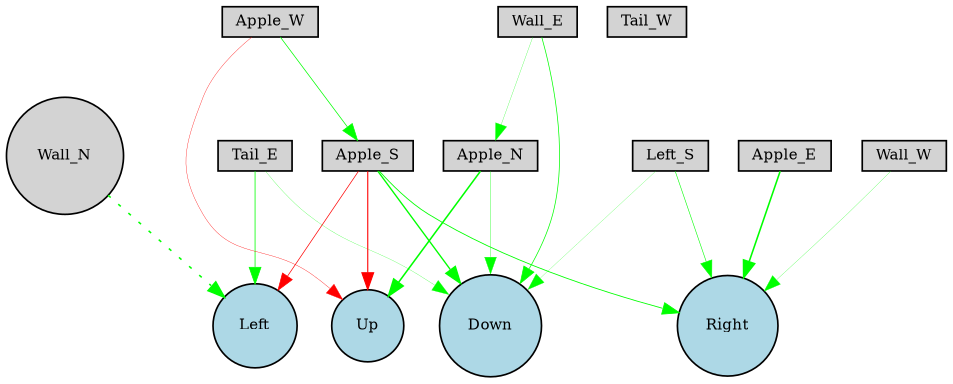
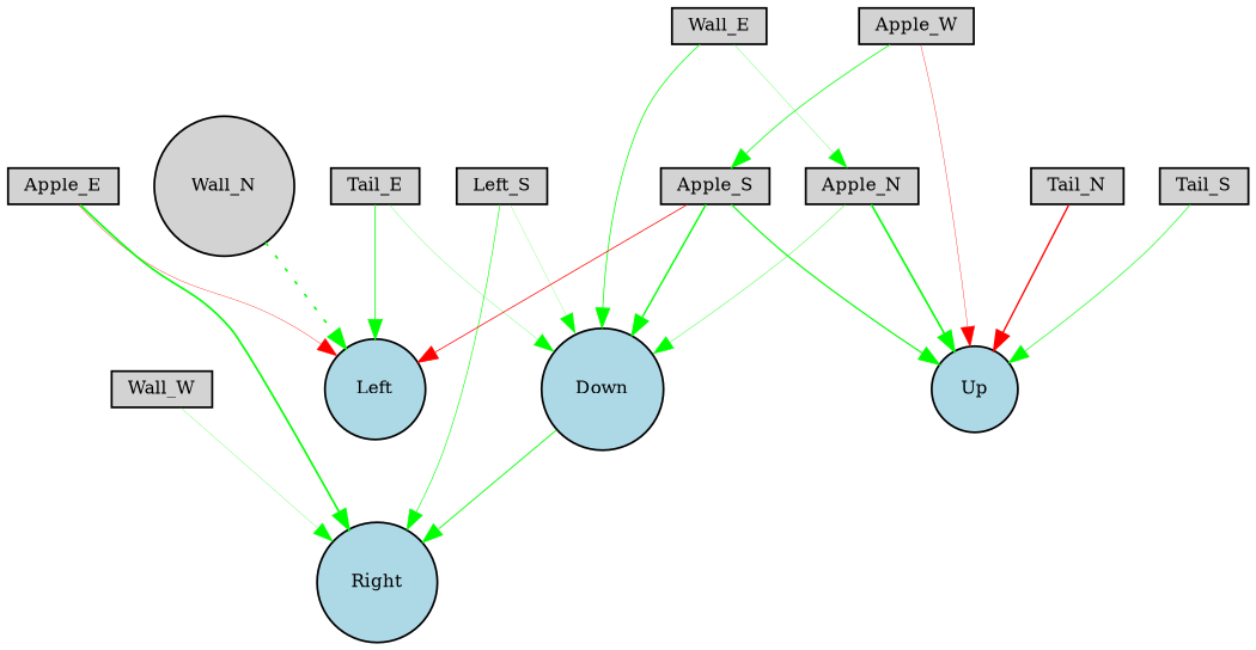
  digraph {
    fontname="DejaVu Serif"
    node [fillcolor=lightgray fontname="DejaVu Serif" fontsize=9 shape=box style=filled]
    edge [color=green fontname="DejaVu Serif" style=solid]
    Wall_N [height=0.2 shape=circle width=0.2]
    Left [fillcolor=lightblue height=0.2 shape=circle width=0.2]
    n3 [height=0.2 label=Left_S width=0.2]
    Down [fillcolor=lightblue height=0.2 shape=circle width=0.2]
    Right [fillcolor=lightblue height=0.2 shape=circle width=0.2]
    Wall_E [height=0.2 width=0.2]
    Apple_N [height=0.2 width=0.2]
    Wall_W [height=0.2 width=0.2]
+   Tail_N [height=0.2 width=0.2]
    Up [fillcolor=lightblue height=0.2 shape=circle width=0.2]
+   Tail_S [height=0.2 width=0.2]
    Tail_E [height=0.2 width=0.2]
-   Tail_W [height=0.2 width=0.2]
    Apple_S [height=0.2 width=0.2]
    Apple_E [height=0.2 width=0.2]
    Apple_W [height=0.2 width=0.2]
    Wall_N -> Left [penwidth=0.9084793492630264 style=dotted]
    n3 -> Down [penwidth=0.11484714500637705]
    n3 -> Right [penwidth=0.34446650772283]
    Wall_E -> Down [penwidth=0.43257292076912646]
    Wall_E -> Apple_N [penwidth=0.1533693665555394]
    Apple_N -> Down [penwidth=0.2134600545248626]
    Apple_N -> Up [penwidth=0.9243637562689343]
    Wall_W -> Right [penwidth=0.13903601447825725]
+   Tail_N -> Up [color=red penwidth=0.7756499866010166]
+   Tail_S -> Up [penwidth=0.36527783568986627]
    Tail_E -> Left [penwidth=0.46349421199989094]
    Tail_E -> Down [penwidth=0.14234797324817816]
    Apple_S -> Left [color=red penwidth=0.42031398972987677]
    Apple_S -> Down [penwidth=0.8055920728774548]
-   Apple_S -> Right [penwidth=0.5054238700069157]
-   Apple_S -> Up [color=red penwidth=0.6503675751476639]
+   Down -> Right [penwidth=0.5054238700069157]
+   Apple_S -> Up [penwidth=0.6503675751476639]
+   Apple_E -> Left [color=red penwidth=0.19811464533424822]
    Apple_E -> Right [penwidth=0.9308181440340542]
    Apple_W -> Up [color=red penwidth=0.20568464608634224]
    Apple_W -> Apple_S [penwidth=0.434453937647827]
  }
